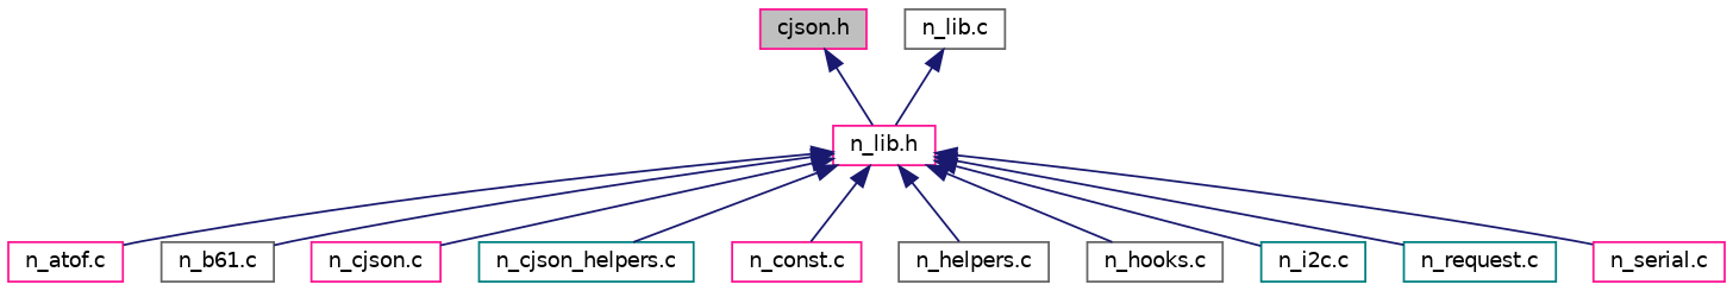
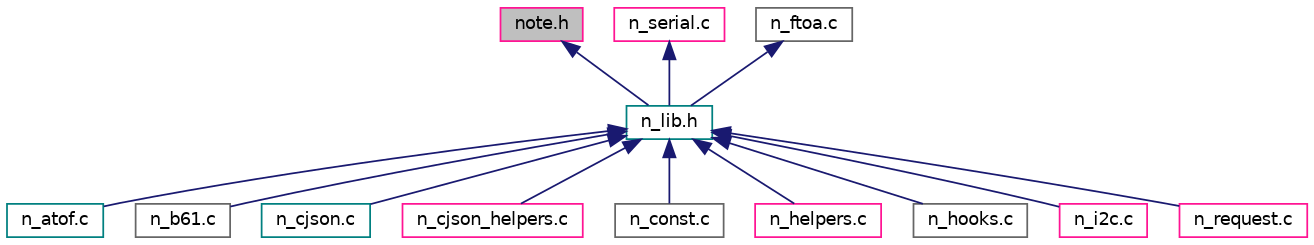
  digraph {
    node [color=gray40 fillcolor=white fontname=Helvetica fontsize=10 shape=record style=filled]
    edge [color=midnightblue dir=back fontname=Helvetica fontsize=10 labelfontname=Helvetica labelfontsize=10 style=solid]
-   n1 [color=deeppink fillcolor=grey75 fontcolor=black height=0.2 label="cjson.h" width=0.4]
-   n2 [color=deeppink height=0.2 label="n_lib.h" width=0.4]
-   n3 [color=deeppink height=0.2 label="n_atof.c" width=0.4]
+   n1 [color=deeppink fillcolor=grey75 fontcolor=black height=0.2 label="note.h" width=0.4]
+   n2 [color=teal height=0.2 label="n_lib.h" width=0.4]
+   n3 [color=teal height=0.2 label="n_atof.c" width=0.4]
    n4 [height=0.2 label="n_b61.c" width=0.4]
-   n5 [color=deeppink height=0.2 label="n_cjson.c" width=0.4]
-   n6 [color=teal height=0.2 label="n_cjson_helpers.c" width=0.4]
-   n7 [color=deeppink height=0.2 label="n_const.c" width=0.4]
-   n8 [height=0.2 label="n_helpers.c" width=0.4]
+   n5 [color=teal height=0.2 label="n_cjson.c" width=0.4]
+   n6 [color=deeppink height=0.2 label="n_cjson_helpers.c" width=0.4]
+   n7 [height=0.2 label="n_const.c" width=0.4]
+   n8 [color=deeppink height=0.2 label="n_helpers.c" width=0.4]
    n9 [height=0.2 label="n_hooks.c" width=0.4]
-   n10 [color=teal height=0.2 label="n_i2c.c" width=0.4]
-   n11 [color=teal height=0.2 label="n_request.c" width=0.4]
+   n10 [color=deeppink height=0.2 label="n_i2c.c" width=0.4]
+   n11 [color=deeppink height=0.2 label="n_request.c" width=0.4]
    n12 [color=deeppink height=0.2 label="n_serial.c" width=0.4]
-   n13 [height=0.2 label="n_lib.c" width=0.4]
+   n13 [height=0.2 label="n_ftoa.c" width=0.4]
    n1 -> n2
    n2 -> n3
    n2 -> n4
    n2 -> n5
    n2 -> n6
    n2 -> n7
    n2 -> n8
    n2 -> n9
    n2 -> n10
    n2 -> n11
-   n2 -> n12
+   n12 -> n2
    n13 -> n2
  }
